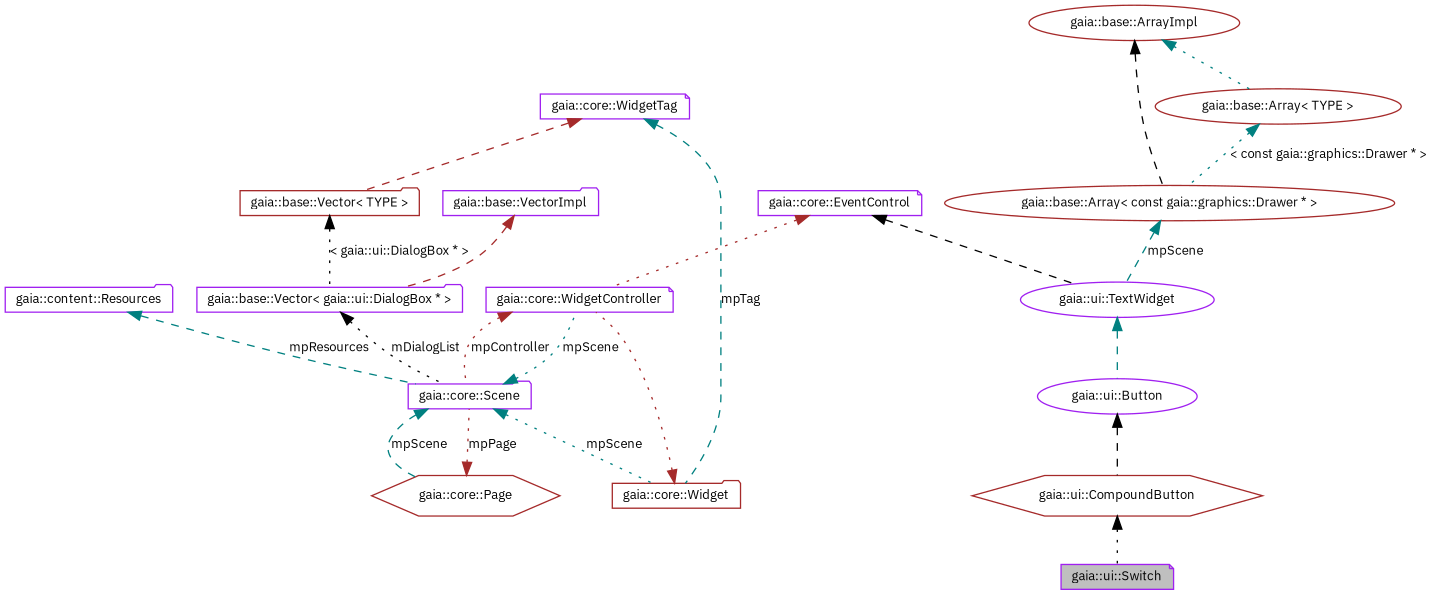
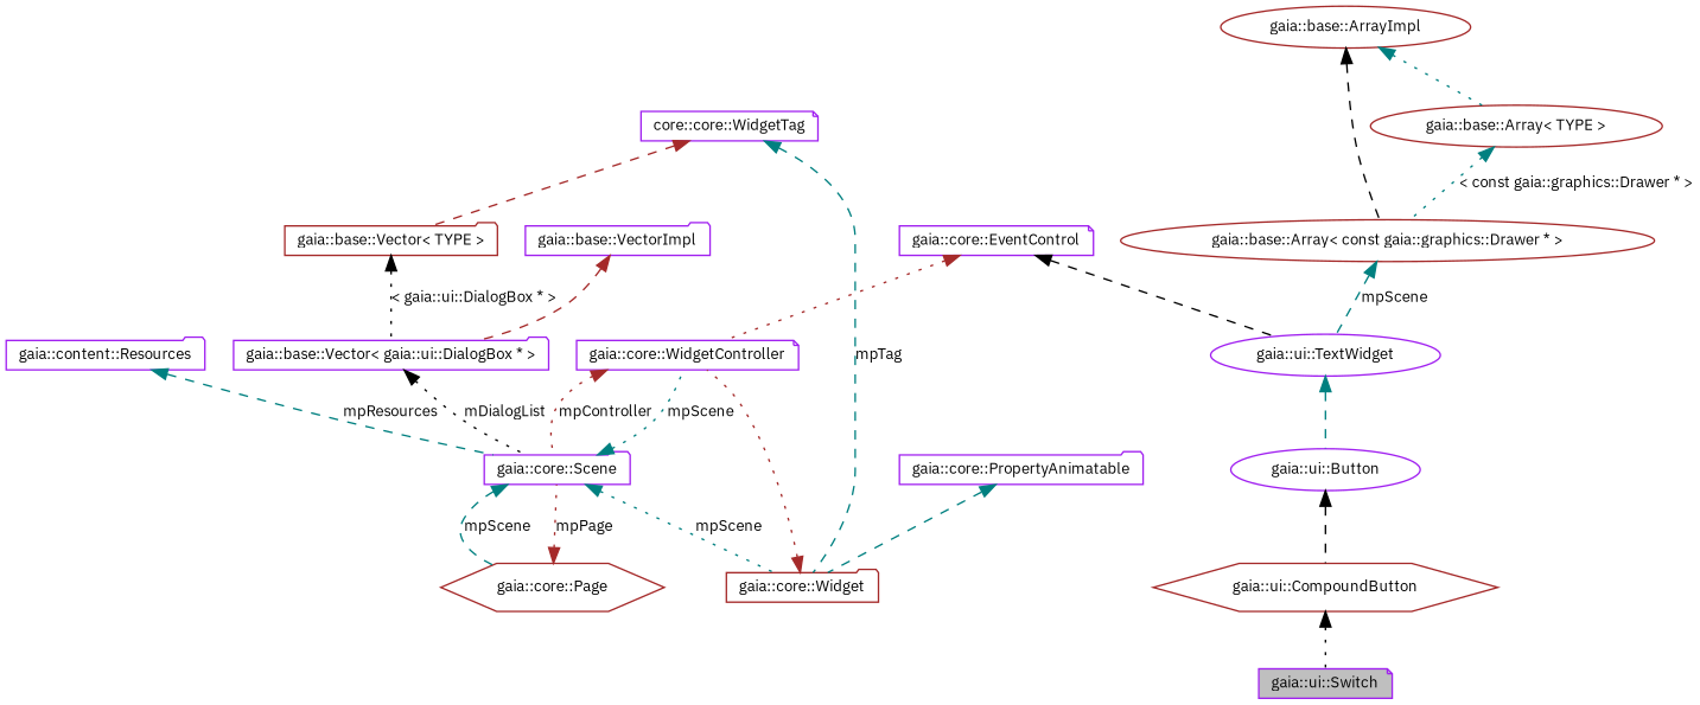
  digraph {
    fontname="IBM Plex Sans"
    rankdir=TB
    node [color=purple fillcolor=white fontname="IBM Plex Sans" fontsize=10 shape=folder style=filled]
    edge [color=teal dir=back fontname="IBM Plex Sans" fontsize=10 labelfontname=Helvetica labelfontsize=10 style=dotted]
    n1 [fillcolor=grey75 fontcolor=black height=0.2 label="gaia::ui::Switch" shape=note width=0.4]
    n2 [color=brown height=0.2 label="gaia::ui::CompoundButton" shape=hexagon width=0.4]
    n3 [height=0.2 label="gaia::ui::Button" shape=ellipse width=0.4]
    n4 [height=0.2 label="gaia::ui::TextWidget" shape=ellipse width=0.4]
    n5 [color=brown height=0.2 label="gaia::core::Widget" width=0.4]
    n6 [height=0.2 label="gaia::core::WidgetController" shape=note width=0.4]
    n7 [height=0.2 label="gaia::core::Scene" width=0.4]
+   n8 [height=0.2 label="gaia::core::PropertyAnimatable" width=0.4]
    n9 [color=brown height=0.2 label="gaia::core::Page" shape=hexagon width=0.4]
    n10 [height=0.2 label="gaia::core::EventControl" shape=note width=0.4]
    n11 [height=0.2 label="gaia::content::Resources" width=0.4]
    n12 [height=0.2 label="gaia::base::Vector\< gaia::ui::DialogBox * \>" width=0.4]
    n13 [height=0.2 label="gaia::base::VectorImpl" width=0.4]
    n14 [color=brown height=0.2 label="gaia::base::Vector\< TYPE \>" width=0.4]
-   n15 [height=0.2 label="gaia::core::WidgetTag" shape=note width=0.4]
+   n15 [height=0.2 label="core::core::WidgetTag" shape=note width=0.4]
    n16 [color=brown height=0.2 label="gaia::base::Array\< const gaia::graphics::Drawer * \>" shape=ellipse width=0.4]
    n17 [color=brown height=0.2 label="gaia::base::ArrayImpl" shape=ellipse width=0.4]
    n18 [color=brown height=0.2 label="gaia::base::Array\< TYPE \>" shape=ellipse width=0.4]
    n2 -> n1 [color=black]
    n3 -> n2 [color=black style=dashed]
    n4 -> n3 [style=dashed]
    n5 -> n6 [color=brown]
    n6 -> n7 [color=brown label=mpController]
    n7 -> n5 [label=mpScene]
    n7 -> n6 [label=mpScene]
    n7 -> n9 [label=mpScene style=dashed]
+   n8 -> n5 [style=dashed]
    n9 -> n7 [color=brown label=mpPage]
    n10 -> n4 [color=black style=dashed]
    n10 -> n6 [color=brown]
    n11 -> n7 [label=mpResources style=dashed]
    n12 -> n7 [color=black label=mDialogList]
    n13 -> n12 [color=brown style=dashed]
    n14 -> n12 [color=black label="\< gaia::ui::DialogBox * \>"]
    n15 -> n5 [label=mpTag style=dashed]
    n15 -> n14 [color=brown style=dashed]
    n16 -> n4 [label=mpScene style=dashed]
    n17 -> n16 [color=black style=dashed]
    n17 -> n18
    n18 -> n16 [label="\< const gaia::graphics::Drawer * \>"]
  }
